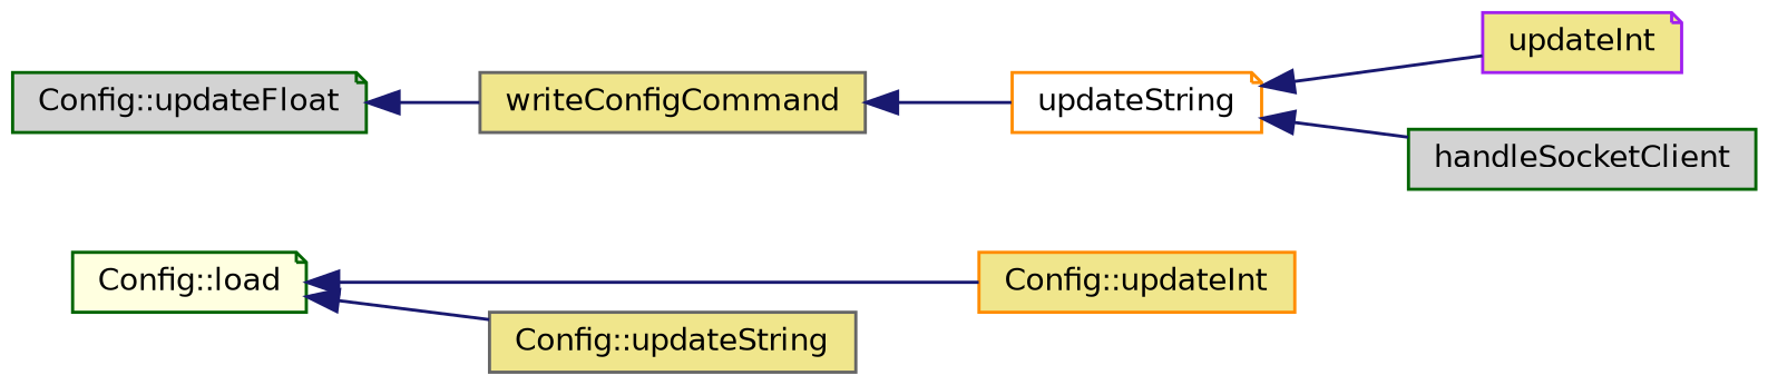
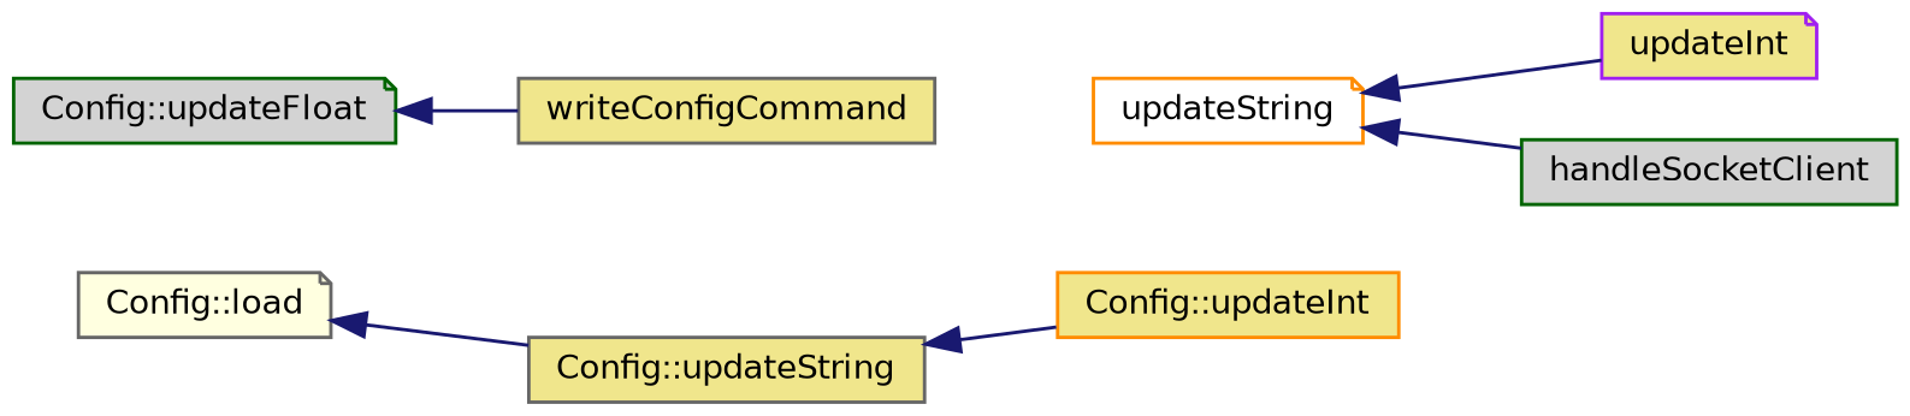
  digraph {
    rankdir=LR
    node [color=gray40 fillcolor=khaki fontname=Helvetica fontsize=10 shape=note style=filled]
    edge [color=midnightblue dir=back fontname=Helvetica fontsize=10 labelfontname=Helvetica labelfontsize=10 style=solid]
-   n1 [color=darkgreen fillcolor=lightyellow fontcolor=black height=0.2 label="Config::load" width=0.4]
+   n1 [fillcolor=lightyellow fontcolor=black height=0.2 label="Config::load" width=0.4]
    n2 [color=darkorange height=0.2 label="Config::updateInt" shape=box width=0.4]
    n3 [height=0.2 label="Config::updateString" shape=box width=0.4]
    n4 [color=darkgreen fillcolor=lightgrey height=0.2 label="Config::updateFloat" width=0.4]
    n5 [height=0.2 label=writeConfigCommand shape=box width=0.4]
    n6 [color=darkorange fillcolor=white height=0.2 label=updateString width=0.4]
    n7 [color=purple height=0.2 label=updateInt width=0.4]
    n8 [color=darkgreen fillcolor=lightgrey height=0.2 label=handleSocketClient shape=box width=0.4]
-   n1 -> n2
+   n3 -> n2
    n1 -> n3
    n4 -> n5
-   n5 -> n6
    n6 -> n7
    n6 -> n8
  }
